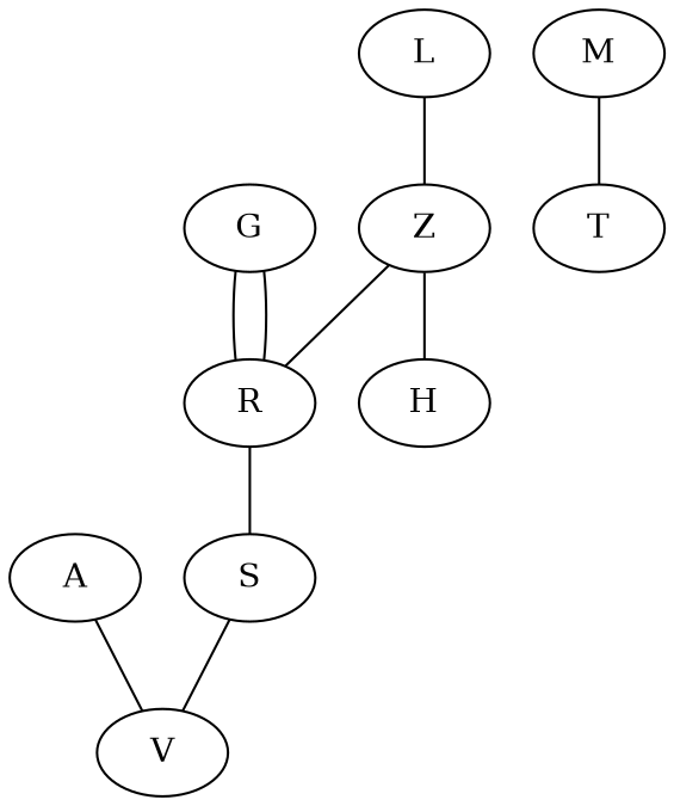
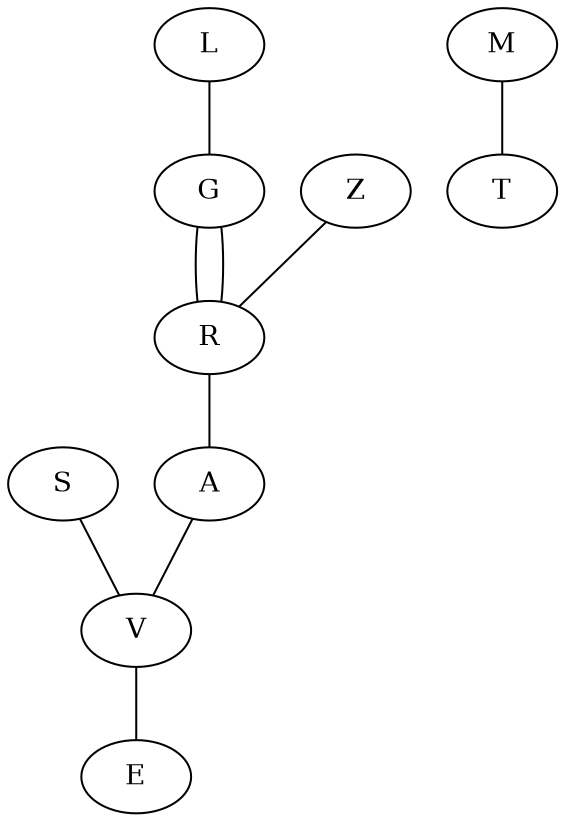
  graph {
    S
    V
+   E
    M
    T
    G
    R
    A
    Z
-   H
    L
    S -- V
+   V -- E
    M -- T
    G -- R
    G -- R
-   R -- S
+   R -- A
    A -- V
    Z -- R
-   Z -- H
-   L -- Z
+   L -- G
  }
